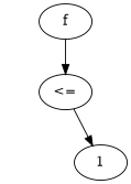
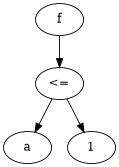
  digraph {
    n1 [label=f]
    n2 [label="<="]
+   n3 [label=a]
    n4 [label=1]
    n1 -> n2
+   n2 -> n3
    n2 -> n4
  }
